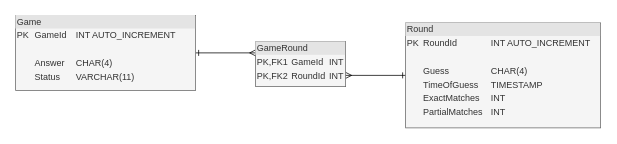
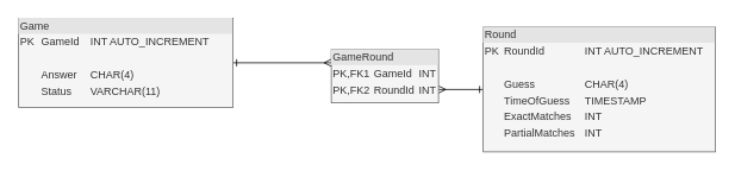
  <mxCell id="0" />
  <mxCell id="1" parent="0" />
  <mxCell id="2" style="edgeStyle=orthogonalEdgeStyle;rounded=0;orthogonalLoop=1;jettySize=auto;html=1;exitX=1;exitY=0.5;exitDx=0;exitDy=0;entryX=0;entryY=0.25;entryDx=0;entryDy=0;startArrow=ERone;startFill=0;endArrow=ERmany;endFill=0;fontColor=#333333;" edge="1" parent="1" source="3" target="6"><mxGeometry relative="1" as="geometry" /></mxCell>
  <mxCell id="3" value="&lt;div style=&quot;box-sizing: border-box ; width: 100% ; background: #e4e4e4 ; padding: 2px&quot;&gt;Game&lt;/div&gt;&lt;table style=&quot;width: 100% ; font-size: 1em&quot; cellpadding=&quot;2&quot; cellspacing=&quot;0&quot;&gt;&lt;tbody&gt;&lt;tr&gt;&lt;td&gt;PK&lt;/td&gt;&lt;td&gt;GameId&lt;/td&gt;&lt;td&gt;INT AUTO_INCREMENT&lt;/td&gt;&lt;/tr&gt;&lt;tr&gt;&lt;td&gt;&lt;br&gt;&lt;/td&gt;&lt;td&gt;&lt;br&gt;&lt;/td&gt;&lt;td&gt;&lt;br&gt;&lt;/td&gt;&lt;/tr&gt;&lt;tr&gt;&lt;td&gt;&lt;br&gt;&lt;/td&gt;&lt;td&gt;Answer&lt;/td&gt;&lt;td&gt;CHAR(4)&lt;/td&gt;&lt;/tr&gt;&lt;tr&gt;&lt;td&gt;&lt;br&gt;&lt;/td&gt;&lt;td&gt;Status&lt;/td&gt;&lt;td&gt;VARCHAR(11)&lt;/td&gt;&lt;/tr&gt;&lt;/tbody&gt;&lt;/table&gt;" style="verticalAlign=top;align=left;overflow=fill;html=1;fillColor=#f5f5f5;strokeColor=#666666;fontColor=#333333;" vertex="1" parent="1"><mxGeometry x="20" y="20" width="240" height="100" as="geometry" /></mxCell>
  <mxCell id="4" style="edgeStyle=orthogonalEdgeStyle;rounded=0;orthogonalLoop=1;jettySize=auto;html=1;exitX=0;exitY=0.5;exitDx=0;exitDy=0;entryX=1;entryY=0.75;entryDx=0;entryDy=0;fontColor=#333333;endArrow=ERmany;endFill=0;startArrow=ERone;startFill=0;" edge="1" parent="1" source="5" target="6"><mxGeometry relative="1" as="geometry" /></mxCell>
  <mxCell id="5" value="&lt;div style=&quot;box-sizing: border-box ; width: 100% ; background: #e4e4e4 ; padding: 2px&quot;&gt;Round&lt;/div&gt;&lt;table style=&quot;width: 100% ; font-size: 1em&quot; cellpadding=&quot;2&quot; cellspacing=&quot;0&quot;&gt;&lt;tbody&gt;&lt;tr&gt;&lt;td&gt;PK&lt;/td&gt;&lt;td&gt;RoundId&lt;/td&gt;&lt;td&gt;INT AUTO_INCREMENT&lt;/td&gt;&lt;/tr&gt;&lt;tr&gt;&lt;td&gt;&lt;br&gt;&lt;/td&gt;&lt;td&gt;&lt;br&gt;&lt;/td&gt;&lt;td&gt;&lt;br&gt;&lt;/td&gt;&lt;/tr&gt;&lt;tr&gt;&lt;td&gt;&lt;br&gt;&lt;/td&gt;&lt;td&gt;Guess&lt;/td&gt;&lt;td&gt;CHAR(4)&lt;/td&gt;&lt;/tr&gt;&lt;tr&gt;&lt;td&gt;&lt;br&gt;&lt;/td&gt;&lt;td&gt;TimeOfGuess&lt;/td&gt;&lt;td&gt;TIMESTAMP&lt;/td&gt;&lt;/tr&gt;&lt;tr&gt;&lt;td&gt;&lt;br&gt;&lt;/td&gt;&lt;td&gt;ExactMatches&lt;/td&gt;&lt;td&gt;INT&lt;/td&gt;&lt;/tr&gt;&lt;tr&gt;&lt;td&gt;&lt;br&gt;&lt;/td&gt;&lt;td&gt;PartialMatches&lt;/td&gt;&lt;td&gt;INT&lt;/td&gt;&lt;/tr&gt;&lt;/tbody&gt;&lt;/table&gt;" style="verticalAlign=top;align=left;overflow=fill;html=1;fillColor=#f5f5f5;strokeColor=#666666;fontColor=#333333;" vertex="1" parent="1"><mxGeometry x="540" y="30" width="260" height="140" as="geometry" /></mxCell>
- <mxCell id="6" value="&lt;div style=&quot;box-sizing: border-box ; width: 100% ; background: #e4e4e4 ; padding: 2px&quot;&gt;GameRound&lt;/div&gt;&lt;table style=&quot;width: 100% ; font-size: 1em&quot; cellpadding=&quot;2&quot; cellspacing=&quot;0&quot;&gt;&lt;tbody&gt;&lt;tr&gt;&lt;td&gt;PK,FK1&lt;/td&gt;&lt;td&gt;GameId&lt;/td&gt;&lt;td&gt;INT&lt;/td&gt;&lt;/tr&gt;&lt;tr&gt;&lt;td&gt;PK,FK2&lt;/td&gt;&lt;td&gt;RoundId&lt;/td&gt;&lt;td&gt;INT&lt;/td&gt;&lt;/tr&gt;&lt;/tbody&gt;&lt;/table&gt;" style="verticalAlign=top;align=left;overflow=fill;html=1;fillColor=#f5f5f5;strokeColor=#666666;fontColor=#333333;" vertex="1" parent="1"><mxGeometry x="340" y="55" width="120" height="60" as="geometry" /></mxCell>
+ <mxCell id="6" value="&lt;div style=&quot;box-sizing: border-box ; width: 100% ; background: #e4e4e4 ; padding: 2px&quot;&gt;GameRound&lt;/div&gt;&lt;table style=&quot;width: 100% ; font-size: 1em&quot; cellpadding=&quot;2&quot; cellspacing=&quot;0&quot;&gt;&lt;tbody&gt;&lt;tr&gt;&lt;td&gt;PK,FK1&lt;/td&gt;&lt;td&gt;GameId&lt;/td&gt;&lt;td&gt;INT&lt;/td&gt;&lt;/tr&gt;&lt;tr&gt;&lt;td&gt;PK,FK2&lt;/td&gt;&lt;td&gt;RoundId&lt;/td&gt;&lt;td&gt;INT&lt;/td&gt;&lt;/tr&gt;&lt;/tbody&gt;&lt;/table&gt;" style="verticalAlign=top;align=left;overflow=fill;html=1;fillColor=#f5f5f5;strokeColor=#666666;fontColor=#333333;" vertex="1" parent="1"><mxGeometry x="370" y="55" width="120" height="60" as="geometry" /></mxCell>
